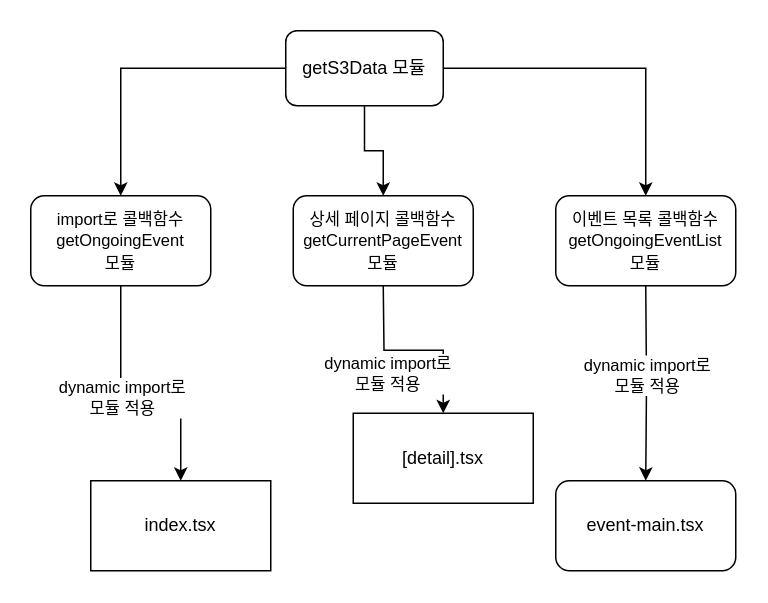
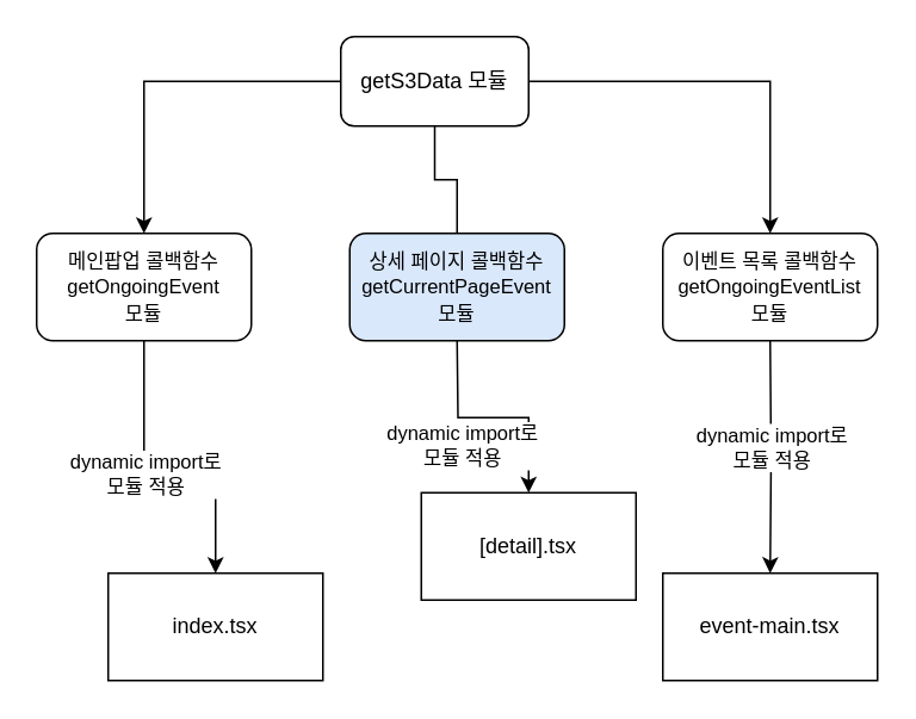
  <mxCell id="0" />
  <mxCell id="1" parent="0" />
  <mxCell id="2" value="" style="edgeStyle=orthogonalEdgeStyle;rounded=0;orthogonalLoop=1;jettySize=auto;html=1;" edge="1" parent="1" source="3" target="4"><mxGeometry relative="1" as="geometry" /></mxCell>
  <mxCell id="3" value="getS3Data 모듈" style="rounded=1;whiteSpace=wrap;html=1;fontSize=12;glass=0;strokeWidth=1;shadow=0;" parent="1" vertex="1"><mxGeometry x="190" y="20" width="105" height="50" as="geometry" /></mxCell>
- <mxCell id="4" value="&lt;font style=&quot;font-size: 11px&quot;&gt;import로 콜백함수&lt;br&gt;getOngoingEvent &lt;br&gt;모듈&lt;/font&gt;" style="rounded=1;whiteSpace=wrap;html=1;" vertex="1" parent="1"><mxGeometry x="20" y="130" width="120" height="60" as="geometry" /></mxCell>
- <mxCell id="5" value="&lt;font style=&quot;font-size: 11px&quot;&gt;상세 페이지 콜백함수&lt;br&gt;getCurrentPageEvent&lt;br&gt;모듈&lt;/font&gt;" style="rounded=1;whiteSpace=wrap;html=1;" vertex="1" parent="1"><mxGeometry x="195" y="130" width="120" height="60" as="geometry" /></mxCell>
+ <mxCell id="4" value="&lt;font style=&quot;font-size: 11px&quot;&gt;메인팝업 콜백함수&lt;br&gt;getOngoingEvent &lt;br&gt;모듈&lt;/font&gt;" style="rounded=1;whiteSpace=wrap;html=1;" vertex="1" parent="1"><mxGeometry x="20" y="130" width="120" height="60" as="geometry" /></mxCell>
+ <mxCell id="5" value="&lt;font style=&quot;font-size: 11px&quot;&gt;상세 페이지 콜백함수&lt;br&gt;getCurrentPageEvent&lt;br&gt;모듈&lt;/font&gt;" style="rounded=1;whiteSpace=wrap;html=1;fillColor=#dae8fc;" vertex="1" parent="1"><mxGeometry x="195" y="130" width="120" height="60" as="geometry" /></mxCell>
  <mxCell id="6" value="&lt;font style=&quot;font-size: 11px&quot;&gt;이벤트 목록 콜백함수&lt;br&gt;getOngoingEventList&lt;br&gt;모듈&lt;/font&gt;" style="rounded=1;whiteSpace=wrap;html=1;" vertex="1" parent="1"><mxGeometry x="370" y="130" width="120" height="60" as="geometry" /></mxCell>
- <mxCell id="7" value="" style="edgeStyle=orthogonalEdgeStyle;rounded=0;orthogonalLoop=1;jettySize=auto;html=1;exitX=0.5;exitY=1;exitDx=0;exitDy=0;entryX=0.5;entryY=0;entryDx=0;entryDy=0;" edge="1" parent="1" source="3" target="5"><mxGeometry relative="1" as="geometry"><mxPoint x="200" y="54.966" as="sourcePoint" /><mxPoint x="80" y="140" as="targetPoint" /></mxGeometry></mxCell>
+ <mxCell id="7" value="" style="edgeStyle=orthogonalEdgeStyle;rounded=0;orthogonalLoop=1;jettySize=auto;html=1;exitX=0.5;exitY=1;exitDx=0;exitDy=0;entryX=0.5;entryY=0;entryDx=0;entryDy=0;endArrow=none;" edge="1" parent="1" source="3" target="5"><mxGeometry relative="1" as="geometry"><mxPoint x="200" y="54.966" as="sourcePoint" /><mxPoint x="80" y="140" as="targetPoint" /></mxGeometry></mxCell>
  <mxCell id="8" value="" style="edgeStyle=orthogonalEdgeStyle;rounded=0;orthogonalLoop=1;jettySize=auto;html=1;exitX=1;exitY=0.5;exitDx=0;exitDy=0;entryX=0.5;entryY=0;entryDx=0;entryDy=0;" edge="1" parent="1" source="3" target="6"><mxGeometry relative="1" as="geometry"><mxPoint x="265" y="80" as="sourcePoint" /><mxPoint x="265" y="140" as="targetPoint" /></mxGeometry></mxCell>
  <mxCell id="9" value="index.tsx" style="rounded=0;whiteSpace=wrap;html=1;" vertex="1" parent="1"><mxGeometry x="60" y="320" width="120" height="60" as="geometry" /></mxCell>
  <mxCell id="10" value="" style="edgeStyle=orthogonalEdgeStyle;rounded=0;orthogonalLoop=1;jettySize=auto;html=1;entryX=0.5;entryY=0;entryDx=0;entryDy=0;" edge="1" parent="1" target="12"><mxGeometry relative="1" as="geometry"><mxPoint x="255" y="190" as="sourcePoint" /><mxPoint x="255" y="390" as="targetPoint" /></mxGeometry></mxCell>
  <mxCell id="11" value="dynamic import로&lt;br&gt;모듈 적용" style="edgeLabel;html=1;align=center;verticalAlign=middle;resizable=0;points=[];" vertex="1" connectable="0" parent="10"><mxGeometry x="-0.29" y="-1" relative="1" as="geometry"><mxPoint x="1" y="14" as="offset" /></mxGeometry></mxCell>
  <mxCell id="12" value="[detail].tsx" style="rounded=0;whiteSpace=wrap;html=1;" vertex="1" parent="1"><mxGeometry x="235" y="275" width="120" height="60" as="geometry" /></mxCell>
  <mxCell id="13" value="" style="edgeStyle=orthogonalEdgeStyle;rounded=0;orthogonalLoop=1;jettySize=auto;html=1;" edge="1" parent="1" target="15"><mxGeometry relative="1" as="geometry"><mxPoint x="430" y="190" as="sourcePoint" /><mxPoint x="430" y="280" as="targetPoint" /></mxGeometry></mxCell>
  <mxCell id="14" value="dynamic import로&lt;br&gt;모듈 적용" style="edgeLabel;html=1;align=center;verticalAlign=middle;resizable=0;points=[];" vertex="1" connectable="0" parent="13"><mxGeometry x="-0.152" relative="1" as="geometry"><mxPoint y="5" as="offset" /></mxGeometry></mxCell>
- <mxCell id="15" value="event-main.tsx" style="whiteSpace=wrap;html=1;rounded=1;" vertex="1" parent="1"><mxGeometry x="370" y="320" width="120" height="60" as="geometry" /></mxCell>
+ <mxCell id="15" value="event-main.tsx" style="rounded=0;whiteSpace=wrap;html=1;" vertex="1" parent="1"><mxGeometry x="370" y="320" width="120" height="60" as="geometry" /></mxCell>
  <mxCell id="16" value="" style="edgeStyle=orthogonalEdgeStyle;rounded=0;orthogonalLoop=1;jettySize=auto;html=1;entryX=0.5;entryY=0;entryDx=0;entryDy=0;exitX=0.5;exitY=1;exitDx=0;exitDy=0;" edge="1" parent="1" source="4" target="9"><mxGeometry relative="1" as="geometry"><mxPoint x="265" y="200" as="sourcePoint" /><mxPoint x="265.36" y="396.04" as="targetPoint" /></mxGeometry></mxCell>
  <mxCell id="17" value="dynamic import로&lt;br&gt;모듈 적용" style="edgeLabel;html=1;align=center;verticalAlign=middle;resizable=0;points=[];" vertex="1" connectable="0" parent="16"><mxGeometry x="-0.29" y="-1" relative="1" as="geometry"><mxPoint x="1" y="14" as="offset" /></mxGeometry></mxCell>
